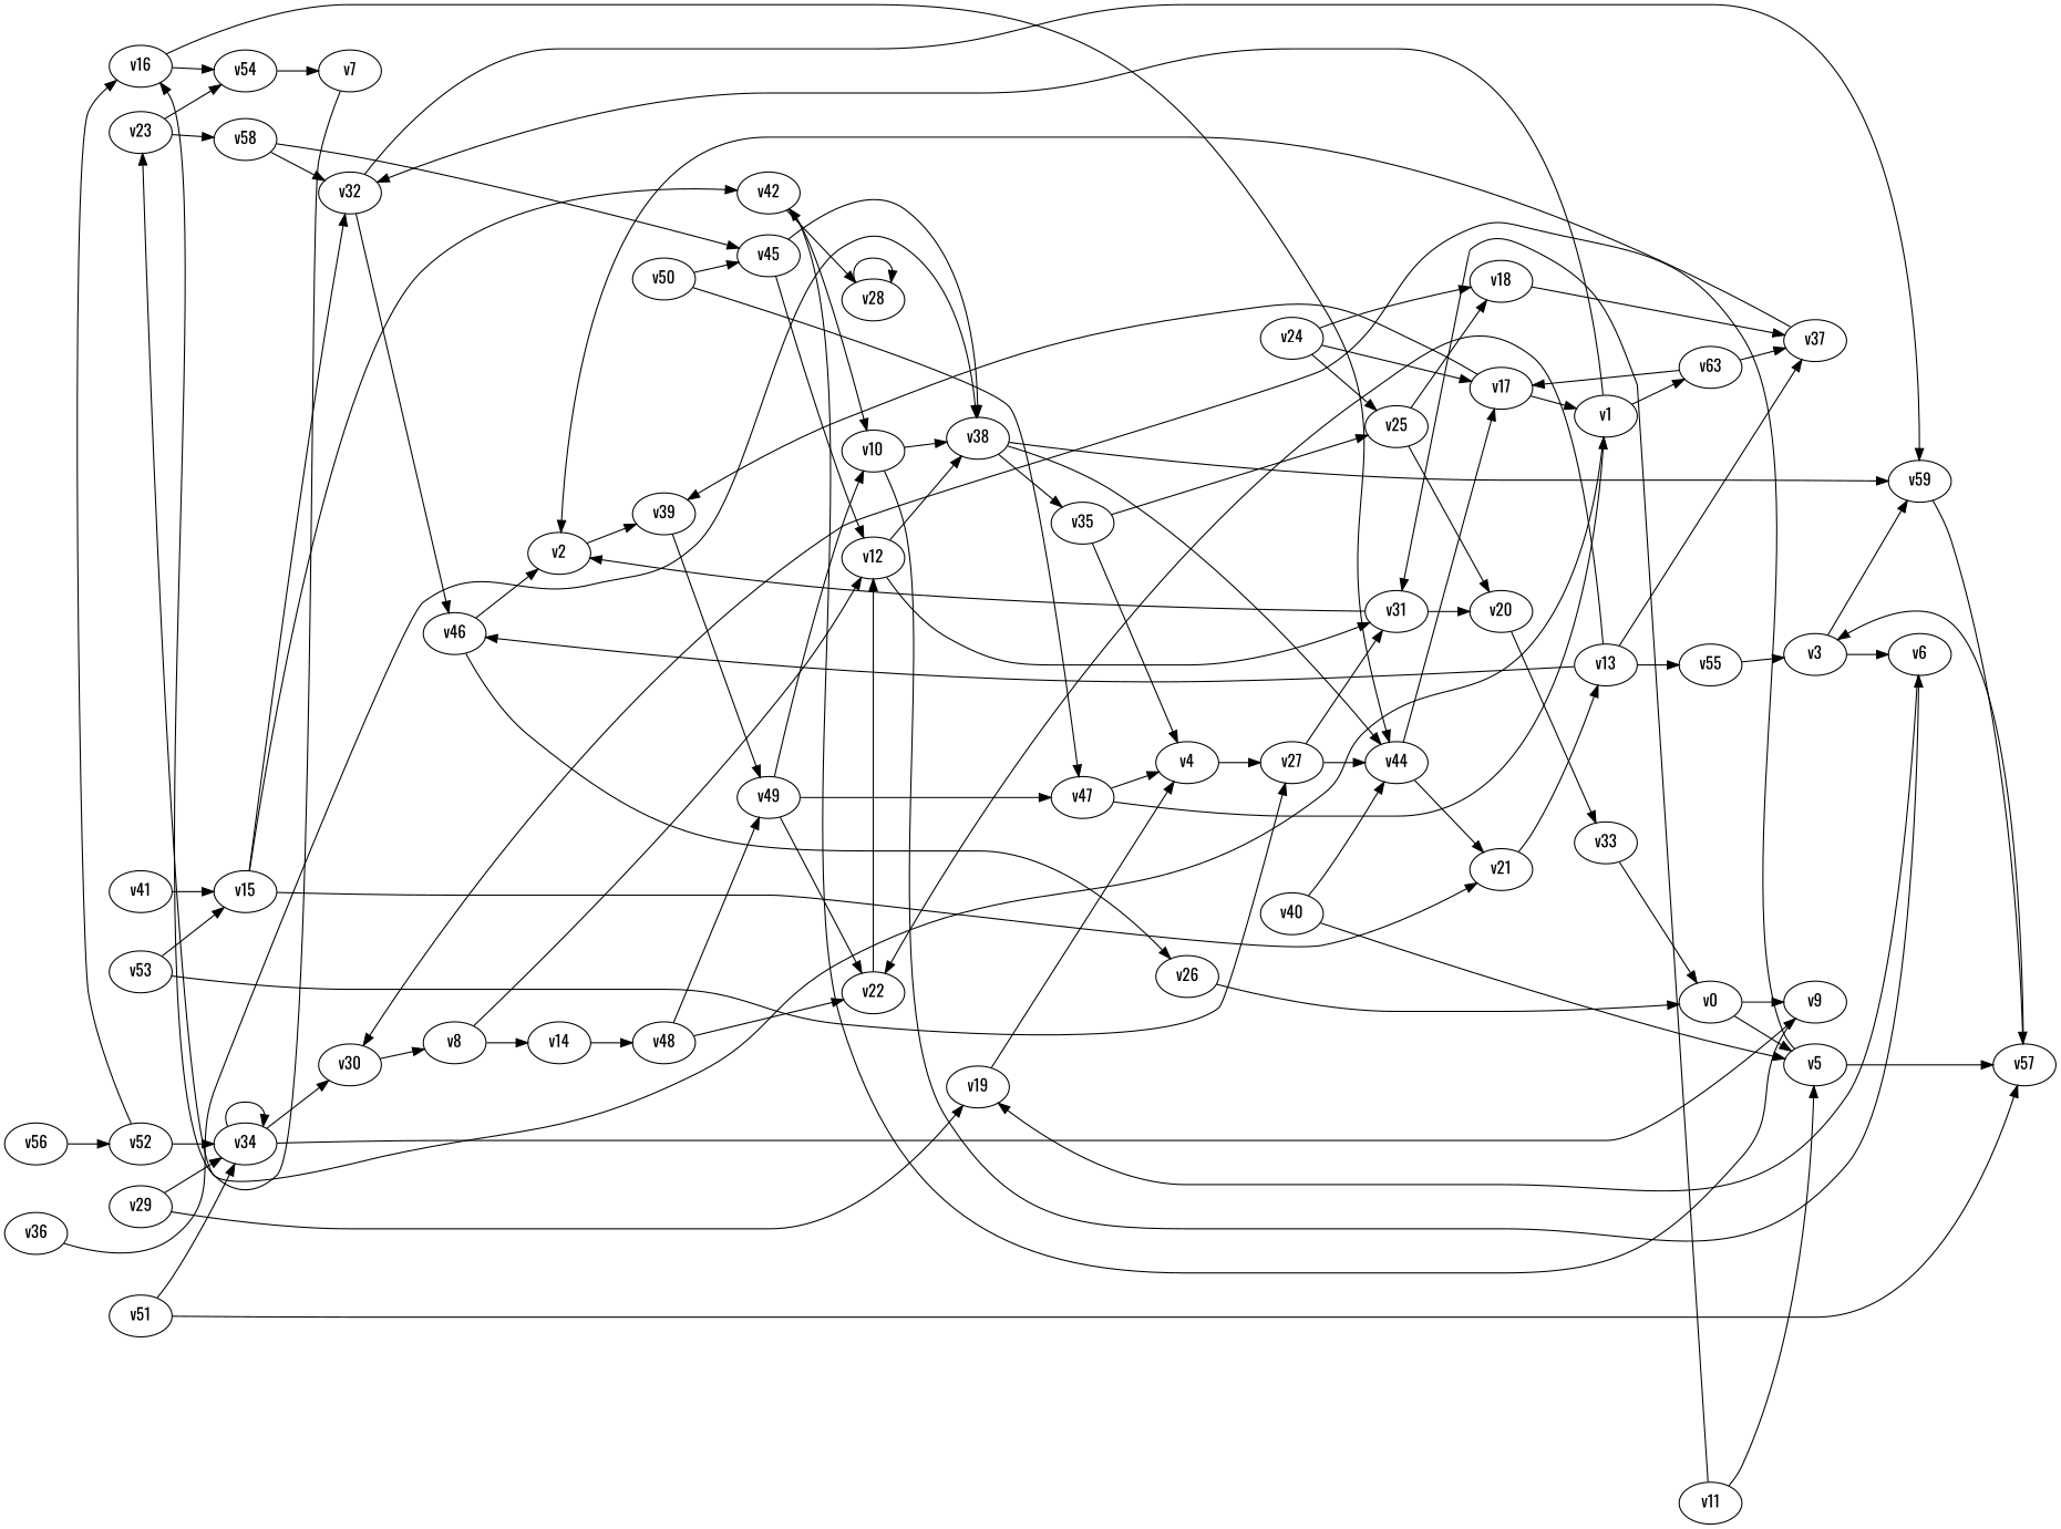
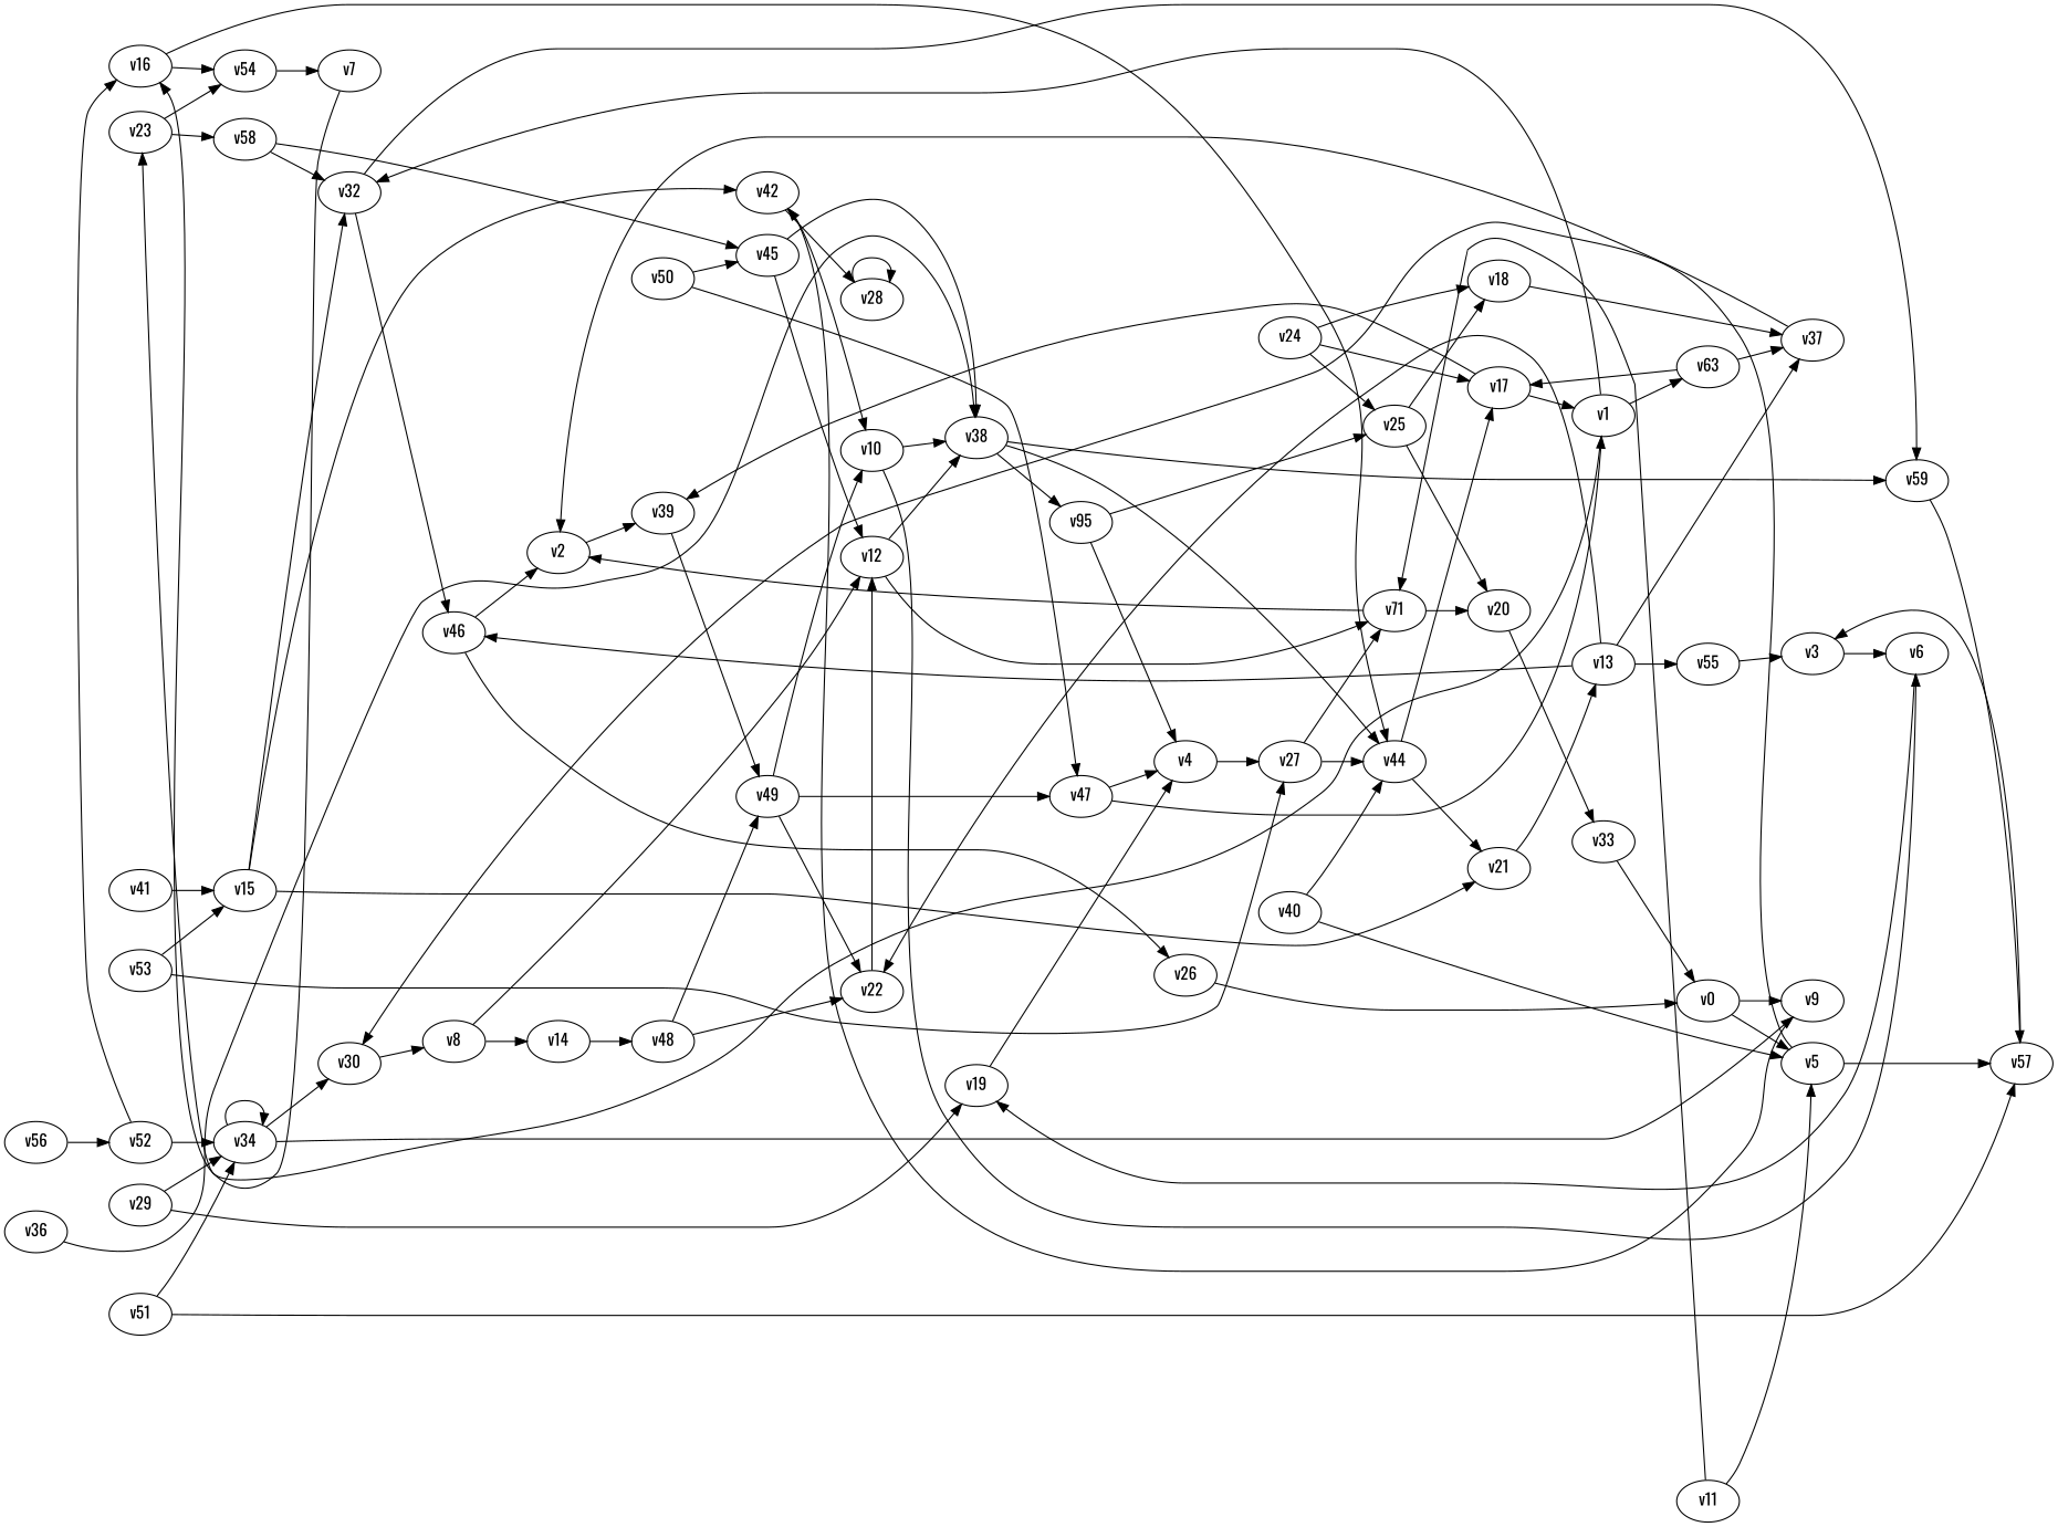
  digraph {
    fontname=Oswald
    rankdir=LR
    node [fontname=Oswald player=0]
    edge [fontname=Oswald]
    v0
    v5
    v9 [player=1]
    v30
    v57 [player=1]
    v42
    v1
    v23
    v32 [player=1]
    n10 [label=v63]
    v54
    v58
    v59
    v46
    v37
    v17
    v2
    v39
    v49 [player=1]
    v3
    v6
    v19 [player=1]
    v4 [player=1]
    v27 [player=1]
-   v31
+   v31 [label=v71]
    v44
    v8
    v16 [player=1]
    v7
    v12 [player=1]
    v14
    v38 [player=1]
    v48 [player=1]
    v10 [player=1]
    v28
-   v35 [player=1]
+   v35 [player=1 label=v95]
    v11
    v20
    v13 [player=1]
    v22 [player=1]
    v55
    v26 [player=1]
    v15
    v21
    v18
    v33 [player=1]
    v45 [player=1]
    v24
    v25
    v29 [player=1]
    v34 [player=1]
    v36
    v47
    v40 [player=1]
    v41
    v50 [player=1]
    v51
    v52 [player=1]
    v53 [player=1]
    v56 [player=1]
    v0 -> v5
    v0 -> v9
    v5 -> v30 [constraint="t mod 4 == 0"]
    v5 -> v57
    v9 -> v42 [constraint="t mod 4 == 3"]
    v30 -> v8
    v57 -> v3 [constraint="t mod 3 == 0"]
    v42 -> v10
    v42 -> v28
    v1 -> v23 [constraint="t >= 4"]
    v1 -> v32
    v1 -> n10
    v23 -> v54
    v23 -> v58
    v32 -> v59
    v32 -> v46
    n10 -> v37
    n10 -> v17
    v54 -> v7
    v58 -> v32
    v58 -> v45
    v59 -> v57
    v46 -> v2
    v46 -> v26
    v37 -> v2
    v17 -> v1
    v17 -> v39
    v2 -> v39
    v39 -> v49
    v49 -> v10
    v49 -> v22
    v49 -> v47
-   v3 -> v59
    v3 -> v6
    v6 -> v19 [constraint="t < 12"]
    v19 -> v4
    v4 -> v27
    v27 -> v31
    v27 -> v44
    v31 -> v2
    v31 -> v20
    v44 -> v17
    v44 -> v21
    v8 -> v12
    v8 -> v14
    v16 -> v54
    v16 -> v44
    v7 -> v16 [constraint="t >= 3"]
    v12 -> v31
    v12 -> v38
    v14 -> v48
    v38 -> v59
    v38 -> v44
    v38 -> v35
    v48 -> v49
    v48 -> v22
    v10 -> v6 [constraint="t < 12"]
    v10 -> v38
    v28 -> v28
    v35 -> v4
    v35 -> v25
    v11 -> v5
    v11 -> v31 [constraint="t >= 1"]
    v20 -> v33
    v13 -> v46
    v13 -> v37
    v13 -> v22 [constraint="t < 6"]
    v13 -> v55
    v22 -> v12 [constraint="t >= 3"]
    v55 -> v3
    v26 -> v0
    v15 -> v42 [constraint="t >= 2"]
    v15 -> v32
    v15 -> v21
    v21 -> v13
    v18 -> v37
    v33 -> v0
    v45 -> v12
    v45 -> v38
    v24 -> v17
    v24 -> v18
    v24 -> v25
    v25 -> v20
    v25 -> v18
    v29 -> v19
    v29 -> v34
    v34 -> v9
    v34 -> v30
    v34 -> v34
    v36 -> v38 [constraint="t < 15"]
    v47 -> v1
    v47 -> v4
    v40 -> v5
    v40 -> v44
    v41 -> v15
    v50 -> v45
    v50 -> v47 [constraint="t mod 2 == 1"]
    v51 -> v57
    v51 -> v34
    v52 -> v16 [constraint="t mod 5 == 2"]
    v52 -> v34
    v53 -> v27
    v53 -> v15
    v56 -> v52
  }
